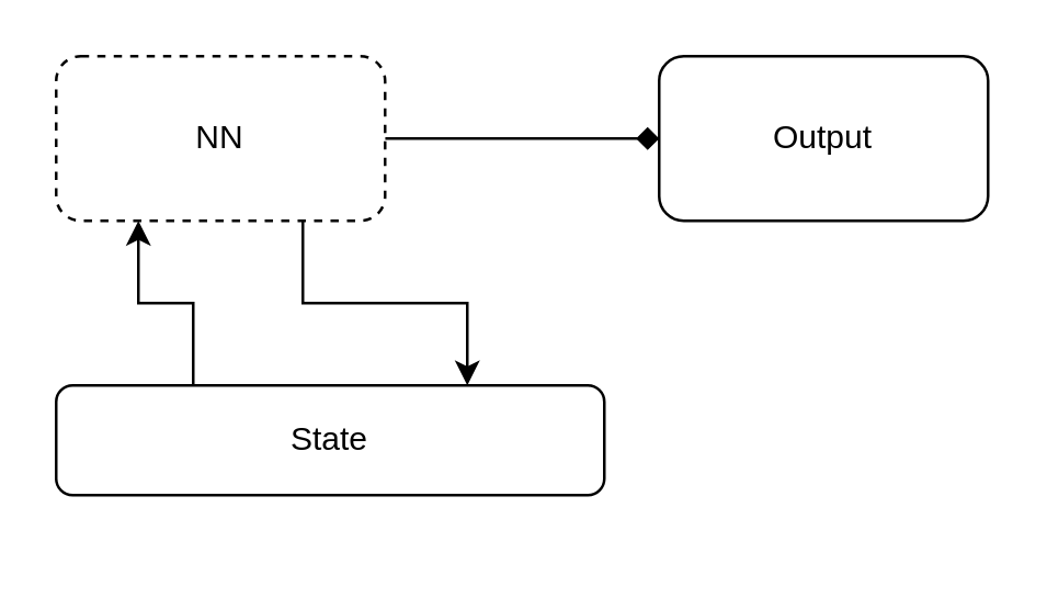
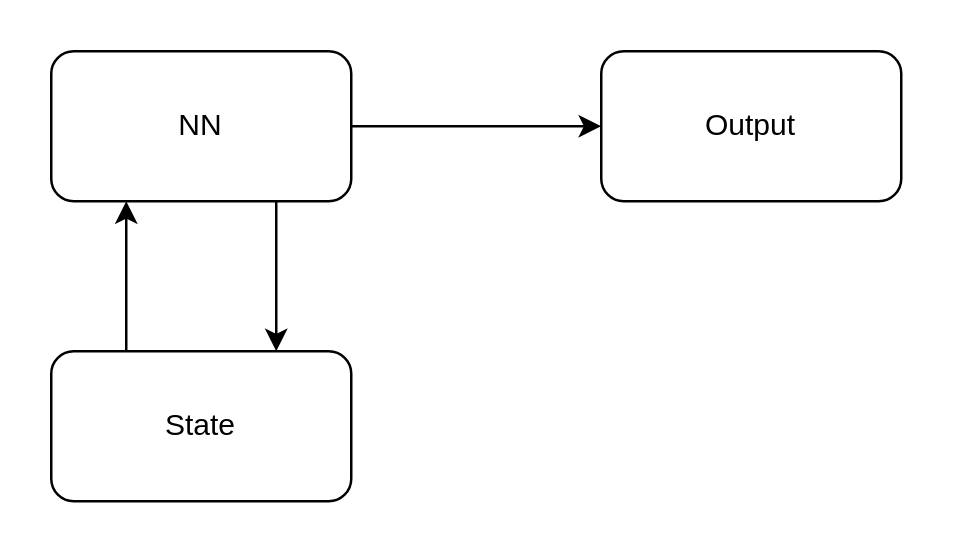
  <mxCell id="0" />
  <mxCell id="1" parent="0" />
  <mxCell id="2" value="Output" style="rounded=1;whiteSpace=wrap;html=1;" vertex="1" parent="1"><mxGeometry x="240" y="20" width="120" height="60" as="geometry" /></mxCell>
- <mxCell id="3" style="edgeStyle=orthogonalEdgeStyle;rounded=0;orthogonalLoop=1;jettySize=auto;html=1;exitX=1;exitY=0.5;exitDx=0;exitDy=0;endArrow=diamond;" edge="1" parent="1" source="5" target="2"><mxGeometry relative="1" as="geometry" /></mxCell>
+ <mxCell id="3" style="edgeStyle=orthogonalEdgeStyle;rounded=0;orthogonalLoop=1;jettySize=auto;html=1;exitX=1;exitY=0.5;exitDx=0;exitDy=0;" edge="1" parent="1" source="5" target="2"><mxGeometry relative="1" as="geometry" /></mxCell>
  <mxCell id="4" style="edgeStyle=orthogonalEdgeStyle;rounded=0;orthogonalLoop=1;jettySize=auto;html=1;exitX=0.75;exitY=1;exitDx=0;exitDy=0;entryX=0.75;entryY=0;entryDx=0;entryDy=0;" edge="1" parent="1" source="5" target="7"><mxGeometry relative="1" as="geometry" /></mxCell>
- <mxCell id="5" value="NN" style="rounded=1;whiteSpace=wrap;html=1;dashed=1;" vertex="1" parent="1"><mxGeometry x="20" y="20" width="120" height="60" as="geometry" /></mxCell>
+ <mxCell id="5" value="NN" style="rounded=1;whiteSpace=wrap;html=1;" vertex="1" parent="1"><mxGeometry x="20" y="20" width="120" height="60" as="geometry" /></mxCell>
  <mxCell id="6" style="edgeStyle=orthogonalEdgeStyle;rounded=0;orthogonalLoop=1;jettySize=auto;html=1;exitX=0.25;exitY=0;exitDx=0;exitDy=0;entryX=0.25;entryY=1;entryDx=0;entryDy=0;" edge="1" parent="1" source="7" target="5"><mxGeometry relative="1" as="geometry" /></mxCell>
- <mxCell id="7" value="State" style="rounded=1;whiteSpace=wrap;html=1;" vertex="1" parent="1"><mxGeometry x="20" y="140" width="200" height="40" as="geometry" /></mxCell>
+ <mxCell id="7" value="State" style="rounded=1;whiteSpace=wrap;html=1;" vertex="1" parent="1"><mxGeometry x="20" y="140" width="120" height="60" as="geometry" /></mxCell>
